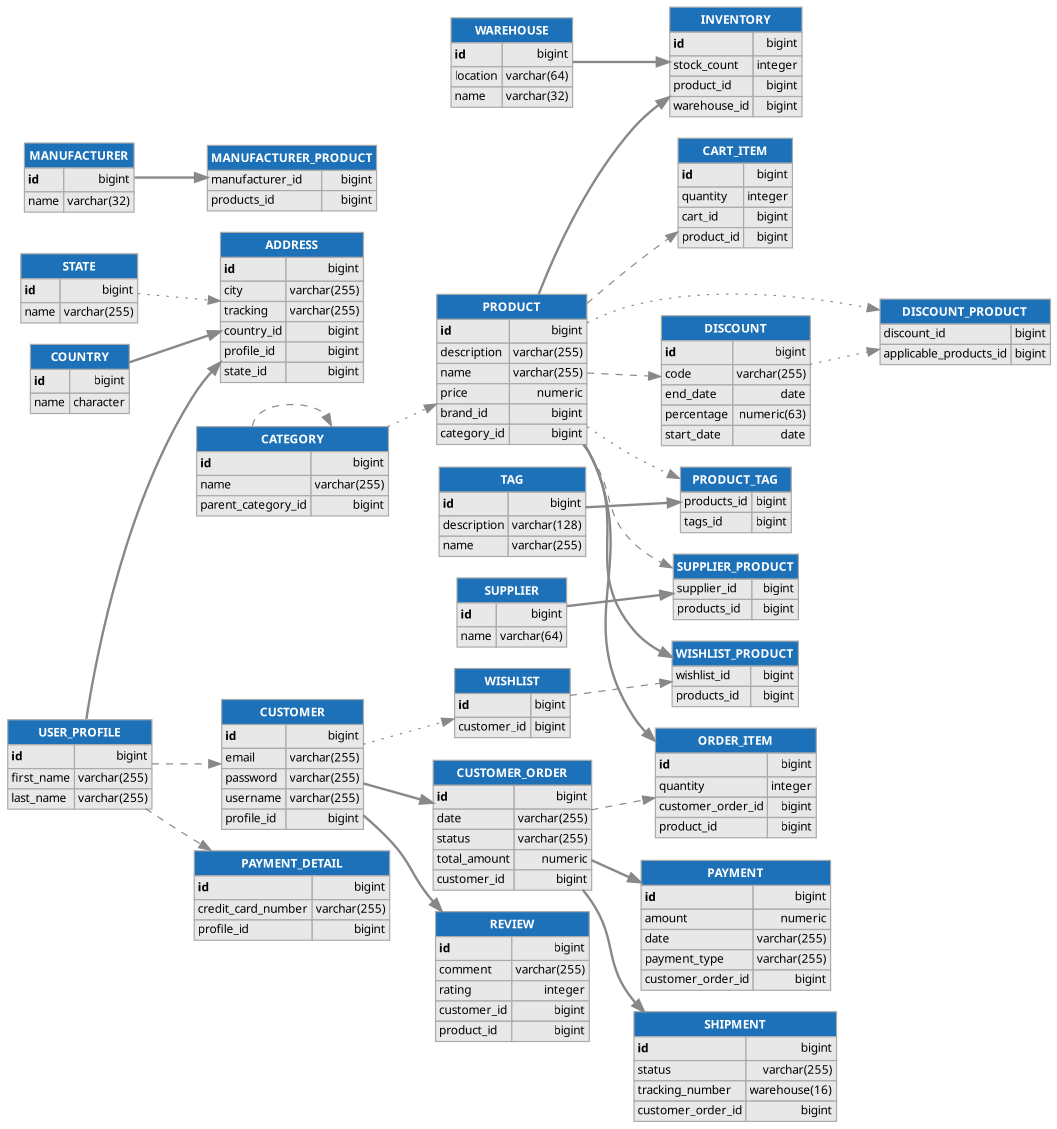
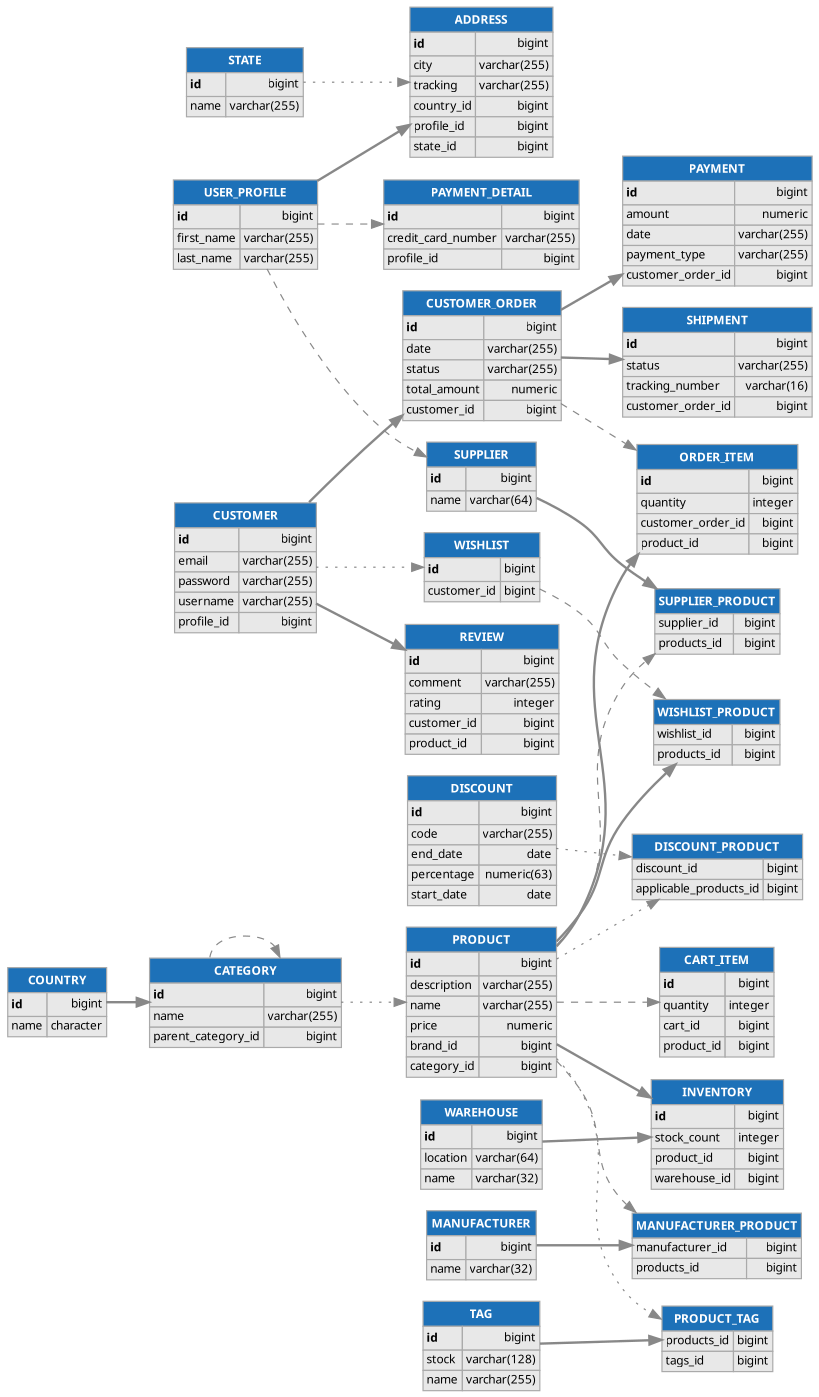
  digraph {
    rankdir=LR
    splines=true
    node [fontname=Verdana fontsize=10 margin=0 shape=none]
    edge [color="#888888" style=bold]
    n1 [label=<<table border="0" cellborder="1" cellspacing="0" cellpadding="2"> <tr><td height="21" valign="bottom" colspan="2" bgcolor="#1d71b8" color="#aaaaaa" fontname="Helvetica, sans-serif"><font color="white"><b>ADDRESS</b></font></td></tr> <tr><td  valign="bottom" height="20" bgcolor="#e8e8e8" color="#aaaaaa" align="left"><b>id</b></td><td bgcolor="#e8e8e8"  color="#aaaaaa" align="right">bigint</td></tr> <tr><td  bgcolor="#e8e8e8" color="#aaaaaa" align="left">city</td><td bgcolor="#e8e8e8"  color="#aaaaaa" align="right">varchar(255)</td></tr> <tr><td  bgcolor="#e8e8e8" color="#aaaaaa" align="left">tracking</td><td bgcolor="#e8e8e8"  color="#aaaaaa" align="right">varchar(255)</td></tr> <tr><td  bgcolor="#e8e8e8" color="#aaaaaa" align="left">country_id</td><td bgcolor="#e8e8e8"  color="#aaaaaa" align="right">bigint</td></tr> <tr><td  bgcolor="#e8e8e8" color="#aaaaaa" align="left">profile_id</td><td bgcolor="#e8e8e8"  color="#aaaaaa" align="right">bigint</td></tr> <tr><td  bgcolor="#e8e8e8" color="#aaaaaa" align="left">state_id</td><td bgcolor="#e8e8e8"  color="#aaaaaa" align="right">bigint</td></tr> </table>>]
    n2 [label=<<table border="0" cellborder="1" cellspacing="0" cellpadding="2"> <tr><td height="21" valign="bottom" colspan="2" bgcolor="#1d71b8" color="#aaaaaa" fontname="Helvetica, sans-serif"><font color="white"><b>PRODUCT</b></font></td></tr> <tr><td  valign="bottom" height="20" bgcolor="#e8e8e8" color="#aaaaaa" align="left"><b>id</b></td><td bgcolor="#e8e8e8"  color="#aaaaaa" align="right">bigint</td></tr> <tr><td  bgcolor="#e8e8e8" color="#aaaaaa" align="left">description</td><td bgcolor="#e8e8e8"  color="#aaaaaa" align="right">varchar(255)</td></tr> <tr><td  bgcolor="#e8e8e8" color="#aaaaaa" align="left">name</td><td bgcolor="#e8e8e8"  color="#aaaaaa" align="right">varchar(255)</td></tr> <tr><td  bgcolor="#e8e8e8" color="#aaaaaa" align="left">price</td><td bgcolor="#e8e8e8"  color="#aaaaaa" align="right">numeric</td></tr> <tr><td  bgcolor="#e8e8e8" color="#aaaaaa" align="left">brand_id</td><td bgcolor="#e8e8e8"  color="#aaaaaa" align="right">bigint</td></tr> <tr><td  bgcolor="#e8e8e8" color="#aaaaaa" align="left">category_id</td><td bgcolor="#e8e8e8"  color="#aaaaaa" align="right">bigint</td></tr> </table>>]
    n3 [label=<<table border="0" cellborder="1" cellspacing="0" cellpadding="2"> <tr><td height="21" valign="bottom" colspan="2" bgcolor="#1d71b8" color="#aaaaaa" fontname="Helvetica, sans-serif"><font color="white"><b>CART_ITEM</b></font></td></tr> <tr><td  valign="bottom" height="20" bgcolor="#e8e8e8" color="#aaaaaa" align="left"><b>id</b></td><td bgcolor="#e8e8e8"  color="#aaaaaa" align="right">bigint</td></tr> <tr><td  bgcolor="#e8e8e8" color="#aaaaaa" align="left">quantity</td><td bgcolor="#e8e8e8"  color="#aaaaaa" align="right">integer</td></tr> <tr><td  bgcolor="#e8e8e8" color="#aaaaaa" align="left">cart_id</td><td bgcolor="#e8e8e8"  color="#aaaaaa" align="right">bigint</td></tr> <tr><td  bgcolor="#e8e8e8" color="#aaaaaa" align="left">product_id</td><td bgcolor="#e8e8e8"  color="#aaaaaa" align="right">bigint</td></tr> </table>>]
    n4 [label=<<table border="0" cellborder="1" cellspacing="0" cellpadding="2"> <tr><td height="21" valign="bottom" colspan="2" bgcolor="#1d71b8" color="#aaaaaa" fontname="Helvetica, sans-serif"><font color="white"><b>ORDER_ITEM</b></font></td></tr> <tr><td  valign="bottom" height="20" bgcolor="#e8e8e8" color="#aaaaaa" align="left"><b>id</b></td><td bgcolor="#e8e8e8"  color="#aaaaaa" align="right">bigint</td></tr> <tr><td  bgcolor="#e8e8e8" color="#aaaaaa" align="left">quantity</td><td bgcolor="#e8e8e8"  color="#aaaaaa" align="right">integer</td></tr> <tr><td  bgcolor="#e8e8e8" color="#aaaaaa" align="left">customer_order_id</td><td bgcolor="#e8e8e8"  color="#aaaaaa" align="right">bigint</td></tr> <tr><td  bgcolor="#e8e8e8" color="#aaaaaa" align="left">product_id</td><td bgcolor="#e8e8e8"  color="#aaaaaa" align="right">bigint</td></tr> </table>>]
    n5 [label=<<table border="0" cellborder="1" cellspacing="0" cellpadding="2"> <tr><td height="21" valign="bottom" colspan="2" bgcolor="#1d71b8" color="#aaaaaa" fontname="Helvetica, sans-serif"><font color="white"><b>DISCOUNT_PRODUCT</b></font></td></tr> <tr><td  bgcolor="#e8e8e8" color="#aaaaaa" align="left">discount_id</td><td bgcolor="#e8e8e8"  color="#aaaaaa" align="right">bigint</td></tr> <tr><td  bgcolor="#e8e8e8" color="#aaaaaa" align="left">applicable_products_id</td><td bgcolor="#e8e8e8"  color="#aaaaaa" align="right">bigint</td></tr> </table>>]
    n6 [label=<<table border="0" cellborder="1" cellspacing="0" cellpadding="2"> <tr><td height="21" valign="bottom" colspan="2" bgcolor="#1d71b8" color="#aaaaaa" fontname="Helvetica, sans-serif"><font color="white"><b>INVENTORY</b></font></td></tr> <tr><td  valign="bottom" height="20" bgcolor="#e8e8e8" color="#aaaaaa" align="left"><b>id</b></td><td bgcolor="#e8e8e8"  color="#aaaaaa" align="right">bigint</td></tr> <tr><td  bgcolor="#e8e8e8" color="#aaaaaa" align="left">stock_count</td><td bgcolor="#e8e8e8"  color="#aaaaaa" align="right">integer</td></tr> <tr><td  bgcolor="#e8e8e8" color="#aaaaaa" align="left">product_id</td><td bgcolor="#e8e8e8"  color="#aaaaaa" align="right">bigint</td></tr> <tr><td  bgcolor="#e8e8e8" color="#aaaaaa" align="left">warehouse_id</td><td bgcolor="#e8e8e8"  color="#aaaaaa" align="right">bigint</td></tr> </table>>]
    n7 [label=<<table border="0" cellborder="1" cellspacing="0" cellpadding="2"> <tr><td height="21" valign="bottom" colspan="2" bgcolor="#1d71b8" color="#aaaaaa" fontname="Helvetica, sans-serif"><font color="white"><b>MANUFACTURER_PRODUCT</b></font></td></tr> <tr><td  bgcolor="#e8e8e8" color="#aaaaaa" align="left">manufacturer_id</td><td bgcolor="#e8e8e8"  color="#aaaaaa" align="right">bigint</td></tr> <tr><td  bgcolor="#e8e8e8" color="#aaaaaa" align="left">products_id</td><td bgcolor="#e8e8e8"  color="#aaaaaa" align="right">bigint</td></tr> </table>>]
    n8 [label=<<table border="0" cellborder="1" cellspacing="0" cellpadding="2"> <tr><td height="21" valign="bottom" colspan="2" bgcolor="#1d71b8" color="#aaaaaa" fontname="Helvetica, sans-serif"><font color="white"><b>PRODUCT_TAG</b></font></td></tr> <tr><td  bgcolor="#e8e8e8" color="#aaaaaa" align="left">products_id</td><td bgcolor="#e8e8e8"  color="#aaaaaa" align="right">bigint</td></tr> <tr><td  bgcolor="#e8e8e8" color="#aaaaaa" align="left">tags_id</td><td bgcolor="#e8e8e8"  color="#aaaaaa" align="right">bigint</td></tr> </table>>]
    n9 [label=<<table border="0" cellborder="1" cellspacing="0" cellpadding="2"> <tr><td height="21" valign="bottom" colspan="2" bgcolor="#1d71b8" color="#aaaaaa" fontname="Helvetica, sans-serif"><font color="white"><b>SUPPLIER_PRODUCT</b></font></td></tr> <tr><td  bgcolor="#e8e8e8" color="#aaaaaa" align="left">supplier_id</td><td bgcolor="#e8e8e8"  color="#aaaaaa" align="right">bigint</td></tr> <tr><td  bgcolor="#e8e8e8" color="#aaaaaa" align="left">products_id</td><td bgcolor="#e8e8e8"  color="#aaaaaa" align="right">bigint</td></tr> </table>>]
    n10 [label=<<table border="0" cellborder="1" cellspacing="0" cellpadding="2"> <tr><td height="21" valign="bottom" colspan="2" bgcolor="#1d71b8" color="#aaaaaa" fontname="Helvetica, sans-serif"><font color="white"><b>WISHLIST_PRODUCT</b></font></td></tr> <tr><td  bgcolor="#e8e8e8" color="#aaaaaa" align="left">wishlist_id</td><td bgcolor="#e8e8e8"  color="#aaaaaa" align="right">bigint</td></tr> <tr><td  bgcolor="#e8e8e8" color="#aaaaaa" align="left">products_id</td><td bgcolor="#e8e8e8"  color="#aaaaaa" align="right">bigint</td></tr> </table>>]
    n11 [label=<<table border="0" cellborder="1" cellspacing="0" cellpadding="2"> <tr><td height="21" valign="bottom" colspan="2" bgcolor="#1d71b8" color="#aaaaaa" fontname="Helvetica, sans-serif"><font color="white"><b>CATEGORY</b></font></td></tr> <tr><td  valign="bottom" height="20" bgcolor="#e8e8e8" color="#aaaaaa" align="left"><b>id</b></td><td bgcolor="#e8e8e8"  color="#aaaaaa" align="right">bigint</td></tr> <tr><td  bgcolor="#e8e8e8" color="#aaaaaa" align="left">name</td><td bgcolor="#e8e8e8"  color="#aaaaaa" align="right">varchar(255)</td></tr> <tr><td  bgcolor="#e8e8e8" color="#aaaaaa" align="left">parent_category_id</td><td bgcolor="#e8e8e8"  color="#aaaaaa" align="right">bigint</td></tr> </table>>]
    n12 [label=<<table border="0" cellborder="1" cellspacing="0" cellpadding="2"> <tr><td height="21" valign="bottom" colspan="2" bgcolor="#1d71b8" color="#aaaaaa" fontname="Helvetica, sans-serif"><font color="white"><b>COUNTRY</b></font></td></tr> <tr><td  valign="bottom" height="20" bgcolor="#e8e8e8" color="#aaaaaa" align="left"><b>id</b></td><td bgcolor="#e8e8e8"  color="#aaaaaa" align="right">bigint</td></tr> <tr><td  bgcolor="#e8e8e8" color="#aaaaaa" align="left">name</td><td bgcolor="#e8e8e8"  color="#aaaaaa" align="right">character</td></tr> </table>>]
    n13 [label=<<table border="0" cellborder="1" cellspacing="0" cellpadding="2"> <tr><td height="21" valign="bottom" colspan="2" bgcolor="#1d71b8" color="#aaaaaa" fontname="Helvetica, sans-serif"><font color="white"><b>CUSTOMER</b></font></td></tr> <tr><td  valign="bottom" height="20" bgcolor="#e8e8e8" color="#aaaaaa" align="left"><b>id</b></td><td bgcolor="#e8e8e8"  color="#aaaaaa" align="right">bigint</td></tr> <tr><td  bgcolor="#e8e8e8" color="#aaaaaa" align="left">email</td><td bgcolor="#e8e8e8"  color="#aaaaaa" align="right">varchar(255)</td></tr> <tr><td  bgcolor="#e8e8e8" color="#aaaaaa" align="left">password</td><td bgcolor="#e8e8e8"  color="#aaaaaa" align="right">varchar(255)</td></tr> <tr><td  bgcolor="#e8e8e8" color="#aaaaaa" align="left">username</td><td bgcolor="#e8e8e8"  color="#aaaaaa" align="right">varchar(255)</td></tr> <tr><td  bgcolor="#e8e8e8" color="#aaaaaa" align="left">profile_id</td><td bgcolor="#e8e8e8"  color="#aaaaaa" align="right">bigint</td></tr> </table>>]
    n14 [label=<<table border="0" cellborder="1" cellspacing="0" cellpadding="2"> <tr><td height="21" valign="bottom" colspan="2" bgcolor="#1d71b8" color="#aaaaaa" fontname="Helvetica, sans-serif"><font color="white"><b>CUSTOMER_ORDER</b></font></td></tr> <tr><td  valign="bottom" height="20" bgcolor="#e8e8e8" color="#aaaaaa" align="left"><b>id</b></td><td bgcolor="#e8e8e8"  color="#aaaaaa" align="right">bigint</td></tr> <tr><td  bgcolor="#e8e8e8" color="#aaaaaa" align="left">date</td><td bgcolor="#e8e8e8"  color="#aaaaaa" align="right">varchar(255)</td></tr> <tr><td  bgcolor="#e8e8e8" color="#aaaaaa" align="left">status</td><td bgcolor="#e8e8e8"  color="#aaaaaa" align="right">varchar(255)</td></tr> <tr><td  bgcolor="#e8e8e8" color="#aaaaaa" align="left">total_amount</td><td bgcolor="#e8e8e8"  color="#aaaaaa" align="right">numeric</td></tr> <tr><td  bgcolor="#e8e8e8" color="#aaaaaa" align="left">customer_id</td><td bgcolor="#e8e8e8"  color="#aaaaaa" align="right">bigint</td></tr> </table>>]
    n15 [label=<<table border="0" cellborder="1" cellspacing="0" cellpadding="2"> <tr><td height="21" valign="bottom" colspan="2" bgcolor="#1d71b8" color="#aaaaaa" fontname="Helvetica, sans-serif"><font color="white"><b>REVIEW</b></font></td></tr> <tr><td  valign="bottom" height="20" bgcolor="#e8e8e8" color="#aaaaaa" align="left"><b>id</b></td><td bgcolor="#e8e8e8"  color="#aaaaaa" align="right">bigint</td></tr> <tr><td  bgcolor="#e8e8e8" color="#aaaaaa" align="left">comment</td><td bgcolor="#e8e8e8"  color="#aaaaaa" align="right">varchar(255)</td></tr> <tr><td  bgcolor="#e8e8e8" color="#aaaaaa" align="left">rating</td><td bgcolor="#e8e8e8"  color="#aaaaaa" align="right">integer</td></tr> <tr><td  bgcolor="#e8e8e8" color="#aaaaaa" align="left">customer_id</td><td bgcolor="#e8e8e8"  color="#aaaaaa" align="right">bigint</td></tr> <tr><td  bgcolor="#e8e8e8" color="#aaaaaa" align="left">product_id</td><td bgcolor="#e8e8e8"  color="#aaaaaa" align="right">bigint</td></tr> </table>>]
    n16 [label=<<table border="0" cellborder="1" cellspacing="0" cellpadding="2"> <tr><td height="21" valign="bottom" colspan="2" bgcolor="#1d71b8" color="#aaaaaa" fontname="Helvetica, sans-serif"><font color="white"><b>WISHLIST</b></font></td></tr> <tr><td  valign="bottom" height="20" bgcolor="#e8e8e8" color="#aaaaaa" align="left"><b>id</b></td><td bgcolor="#e8e8e8"  color="#aaaaaa" align="right">bigint</td></tr> <tr><td  bgcolor="#e8e8e8" color="#aaaaaa" align="left">customer_id</td><td bgcolor="#e8e8e8"  color="#aaaaaa" align="right">bigint</td></tr> </table>>]
    n17 [label=<<table border="0" cellborder="1" cellspacing="0" cellpadding="2"> <tr><td height="21" valign="bottom" colspan="2" bgcolor="#1d71b8" color="#aaaaaa" fontname="Helvetica, sans-serif"><font color="white"><b>PAYMENT</b></font></td></tr> <tr><td  valign="bottom" height="20" bgcolor="#e8e8e8" color="#aaaaaa" align="left"><b>id</b></td><td bgcolor="#e8e8e8"  color="#aaaaaa" align="right">bigint</td></tr> <tr><td  bgcolor="#e8e8e8" color="#aaaaaa" align="left">amount</td><td bgcolor="#e8e8e8"  color="#aaaaaa" align="right">numeric</td></tr> <tr><td  bgcolor="#e8e8e8" color="#aaaaaa" align="left">date</td><td bgcolor="#e8e8e8"  color="#aaaaaa" align="right">varchar(255)</td></tr> <tr><td  bgcolor="#e8e8e8" color="#aaaaaa" align="left">payment_type</td><td bgcolor="#e8e8e8"  color="#aaaaaa" align="right">varchar(255)</td></tr> <tr><td  bgcolor="#e8e8e8" color="#aaaaaa" align="left">customer_order_id</td><td bgcolor="#e8e8e8"  color="#aaaaaa" align="right">bigint</td></tr> </table>>]
-   n18 [label=<<table border="0" cellborder="1" cellspacing="0" cellpadding="2"> <tr><td height="21" valign="bottom" colspan="2" bgcolor="#1d71b8" color="#aaaaaa" fontname="Helvetica, sans-serif"><font color="white"><b>SHIPMENT</b></font></td></tr> <tr><td  valign="bottom" height="20" bgcolor="#e8e8e8" color="#aaaaaa" align="left"><b>id</b></td><td bgcolor="#e8e8e8"  color="#aaaaaa" align="right">bigint</td></tr> <tr><td  bgcolor="#e8e8e8" color="#aaaaaa" align="left">status</td><td bgcolor="#e8e8e8"  color="#aaaaaa" align="right">varchar(255)</td></tr> <tr><td  bgcolor="#e8e8e8" color="#aaaaaa" align="left">tracking_number</td><td bgcolor="#e8e8e8"  color="#aaaaaa" align="right">warehouse(16)</td></tr> <tr><td  bgcolor="#e8e8e8" color="#aaaaaa" align="left">customer_order_id</td><td bgcolor="#e8e8e8"  color="#aaaaaa" align="right">bigint</td></tr> </table>>]
+   n18 [label=<<table border="0" cellborder="1" cellspacing="0" cellpadding="2"> <tr><td height="21" valign="bottom" colspan="2" bgcolor="#1d71b8" color="#aaaaaa" fontname="Helvetica, sans-serif"><font color="white"><b>SHIPMENT</b></font></td></tr> <tr><td  valign="bottom" height="20" bgcolor="#e8e8e8" color="#aaaaaa" align="left"><b>id</b></td><td bgcolor="#e8e8e8"  color="#aaaaaa" align="right">bigint</td></tr> <tr><td  bgcolor="#e8e8e8" color="#aaaaaa" align="left">status</td><td bgcolor="#e8e8e8"  color="#aaaaaa" align="right">varchar(255)</td></tr> <tr><td  bgcolor="#e8e8e8" color="#aaaaaa" align="left">tracking_number</td><td bgcolor="#e8e8e8"  color="#aaaaaa" align="right">varchar(16)</td></tr> <tr><td  bgcolor="#e8e8e8" color="#aaaaaa" align="left">customer_order_id</td><td bgcolor="#e8e8e8"  color="#aaaaaa" align="right">bigint</td></tr> </table>>]
    n19 [label=<<table border="0" cellborder="1" cellspacing="0" cellpadding="2"> <tr><td height="21" valign="bottom" colspan="2" bgcolor="#1d71b8" color="#aaaaaa" fontname="Helvetica, sans-serif"><font color="white"><b>DISCOUNT</b></font></td></tr> <tr><td  valign="bottom" height="20" bgcolor="#e8e8e8" color="#aaaaaa" align="left"><b>id</b></td><td bgcolor="#e8e8e8"  color="#aaaaaa" align="right">bigint</td></tr> <tr><td  bgcolor="#e8e8e8" color="#aaaaaa" align="left">code</td><td bgcolor="#e8e8e8"  color="#aaaaaa" align="right">varchar(255)</td></tr> <tr><td  bgcolor="#e8e8e8" color="#aaaaaa" align="left">end_date</td><td bgcolor="#e8e8e8"  color="#aaaaaa" align="right">date</td></tr> <tr><td  bgcolor="#e8e8e8" color="#aaaaaa" align="left">percentage</td><td bgcolor="#e8e8e8"  color="#aaaaaa" align="right">numeric(63)</td></tr> <tr><td  bgcolor="#e8e8e8" color="#aaaaaa" align="left">start_date</td><td bgcolor="#e8e8e8"  color="#aaaaaa" align="right">date</td></tr> </table>>]
    n20 [label=<<table border="0" cellborder="1" cellspacing="0" cellpadding="2"> <tr><td height="21" valign="bottom" colspan="2" bgcolor="#1d71b8" color="#aaaaaa" fontname="Helvetica, sans-serif"><font color="white"><b>MANUFACTURER</b></font></td></tr> <tr><td  valign="bottom" height="20" bgcolor="#e8e8e8" color="#aaaaaa" align="left"><b>id</b></td><td bgcolor="#e8e8e8"  color="#aaaaaa" align="right">bigint</td></tr> <tr><td  bgcolor="#e8e8e8" color="#aaaaaa" align="left">name</td><td bgcolor="#e8e8e8"  color="#aaaaaa" align="right">varchar(32)</td></tr> </table>>]
    n21 [label=<<table border="0" cellborder="1" cellspacing="0" cellpadding="2"> <tr><td height="21" valign="bottom" colspan="2" bgcolor="#1d71b8" color="#aaaaaa" fontname="Helvetica, sans-serif"><font color="white"><b>PAYMENT_DETAIL</b></font></td></tr> <tr><td  valign="bottom" height="20" bgcolor="#e8e8e8" color="#aaaaaa" align="left"><b>id</b></td><td bgcolor="#e8e8e8"  color="#aaaaaa" align="right">bigint</td></tr> <tr><td  bgcolor="#e8e8e8" color="#aaaaaa" align="left">credit_card_number</td><td bgcolor="#e8e8e8"  color="#aaaaaa" align="right">varchar(255)</td></tr> <tr><td  bgcolor="#e8e8e8" color="#aaaaaa" align="left">profile_id</td><td bgcolor="#e8e8e8"  color="#aaaaaa" align="right">bigint</td></tr> </table>>]
    n22 [label=<<table border="0" cellborder="1" cellspacing="0" cellpadding="2"> <tr><td height="21" valign="bottom" colspan="2" bgcolor="#1d71b8" color="#aaaaaa" fontname="Helvetica, sans-serif"><font color="white"><b>STATE</b></font></td></tr> <tr><td  valign="bottom" height="20" bgcolor="#e8e8e8" color="#aaaaaa" align="left"><b>id</b></td><td bgcolor="#e8e8e8"  color="#aaaaaa" align="right">bigint</td></tr> <tr><td  bgcolor="#e8e8e8" color="#aaaaaa" align="left">name</td><td bgcolor="#e8e8e8"  color="#aaaaaa" align="right">varchar(255)</td></tr> </table>>]
    n23 [label=<<table border="0" cellborder="1" cellspacing="0" cellpadding="2"> <tr><td height="21" valign="bottom" colspan="2" bgcolor="#1d71b8" color="#aaaaaa" fontname="Helvetica, sans-serif"><font color="white"><b>SUPPLIER</b></font></td></tr> <tr><td  valign="bottom" height="20" bgcolor="#e8e8e8" color="#aaaaaa" align="left"><b>id</b></td><td bgcolor="#e8e8e8"  color="#aaaaaa" align="right">bigint</td></tr> <tr><td  bgcolor="#e8e8e8" color="#aaaaaa" align="left">name</td><td bgcolor="#e8e8e8"  color="#aaaaaa" align="right">varchar(64)</td></tr> </table>>]
-   n24 [label=<<table border="0" cellborder="1" cellspacing="0" cellpadding="2"> <tr><td height="21" valign="bottom" colspan="2" bgcolor="#1d71b8" color="#aaaaaa" fontname="Helvetica, sans-serif"><font color="white"><b>TAG</b></font></td></tr> <tr><td  valign="bottom" height="20" bgcolor="#e8e8e8" color="#aaaaaa" align="left"><b>id</b></td><td bgcolor="#e8e8e8"  color="#aaaaaa" align="right">bigint</td></tr> <tr><td  bgcolor="#e8e8e8" color="#aaaaaa" align="left">description</td><td bgcolor="#e8e8e8"  color="#aaaaaa" align="right">varchar(128)</td></tr> <tr><td  bgcolor="#e8e8e8" color="#aaaaaa" align="left">name</td><td bgcolor="#e8e8e8"  color="#aaaaaa" align="right">varchar(255)</td></tr> </table>>]
+   n24 [label=<<table border="0" cellborder="1" cellspacing="0" cellpadding="2"> <tr><td height="21" valign="bottom" colspan="2" bgcolor="#1d71b8" color="#aaaaaa" fontname="Helvetica, sans-serif"><font color="white"><b>TAG</b></font></td></tr> <tr><td  valign="bottom" height="20" bgcolor="#e8e8e8" color="#aaaaaa" align="left"><b>id</b></td><td bgcolor="#e8e8e8"  color="#aaaaaa" align="right">bigint</td></tr> <tr><td  bgcolor="#e8e8e8" color="#aaaaaa" align="left">stock</td><td bgcolor="#e8e8e8"  color="#aaaaaa" align="right">varchar(128)</td></tr> <tr><td  bgcolor="#e8e8e8" color="#aaaaaa" align="left">name</td><td bgcolor="#e8e8e8"  color="#aaaaaa" align="right">varchar(255)</td></tr> </table>>]
    n25 [label=<<table border="0" cellborder="1" cellspacing="0" cellpadding="2"> <tr><td height="21" valign="bottom" colspan="2" bgcolor="#1d71b8" color="#aaaaaa" fontname="Helvetica, sans-serif"><font color="white"><b>USER_PROFILE</b></font></td></tr> <tr><td  valign="bottom" height="20" bgcolor="#e8e8e8" color="#aaaaaa" align="left"><b>id</b></td><td bgcolor="#e8e8e8"  color="#aaaaaa" align="right">bigint</td></tr> <tr><td  bgcolor="#e8e8e8" color="#aaaaaa" align="left">first_name</td><td bgcolor="#e8e8e8"  color="#aaaaaa" align="right">varchar(255)</td></tr> <tr><td  bgcolor="#e8e8e8" color="#aaaaaa" align="left">last_name</td><td bgcolor="#e8e8e8"  color="#aaaaaa" align="right">varchar(255)</td></tr> </table>>]
    n26 [label=<<table border="0" cellborder="1" cellspacing="0" cellpadding="2"> <tr><td height="21" valign="bottom" colspan="2" bgcolor="#1d71b8" color="#aaaaaa" fontname="Helvetica, sans-serif"><font color="white"><b>WAREHOUSE</b></font></td></tr> <tr><td  valign="bottom" height="20" bgcolor="#e8e8e8" color="#aaaaaa" align="left"><b>id</b></td><td bgcolor="#e8e8e8"  color="#aaaaaa" align="right">bigint</td></tr> <tr><td  bgcolor="#e8e8e8" color="#aaaaaa" align="left">location</td><td bgcolor="#e8e8e8"  color="#aaaaaa" align="right">varchar(64)</td></tr> <tr><td  bgcolor="#e8e8e8" color="#aaaaaa" align="left">name</td><td bgcolor="#e8e8e8"  color="#aaaaaa" align="right">varchar(32)</td></tr> </table>>]
    n2 -> n3 [style=dashed]
    n2 -> n4
    n2 -> n5 [style=dotted]
    n2 -> n6
-   n2 -> n19 [style=dashed]
+   n2 -> n7 [style=dashed]
    n2 -> n8 [style=dotted]
    n2 -> n9 [style=dashed]
    n2 -> n10
    n11 -> n2 [style=dotted]
    n11 -> n11 [style=dashed]
-   n12 -> n1
+   n12 -> n11
    n13 -> n14
    n13 -> n15
    n13 -> n16 [style=dotted]
    n14 -> n4 [style=dashed]
    n14 -> n17
    n14 -> n18
    n16 -> n10 [style=dashed]
    n19 -> n5 [style=dotted]
    n20 -> n7
    n22 -> n1 [style=dotted]
    n23 -> n9
    n24 -> n8
    n25 -> n1
-   n25 -> n13 [style=dashed]
+   n25 -> n23 [style=dashed]
    n25 -> n21 [style=dashed]
    n26 -> n6
  }
